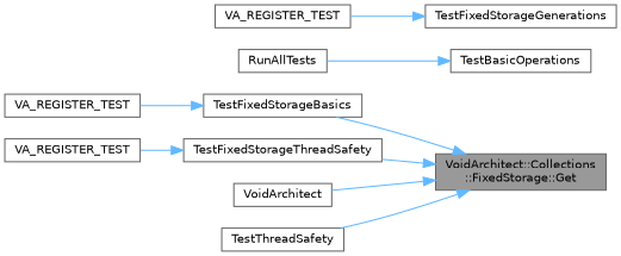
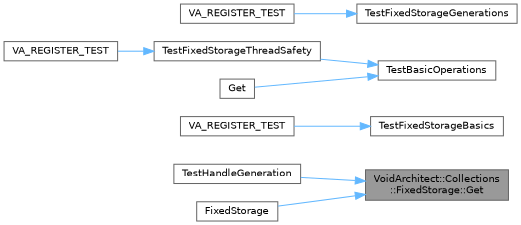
  digraph {
    rankdir=RL
    node [color=grey40 fillcolor=white fontname=Helvetica fontsize=10 shape=box style=filled]
    edge [color=steelblue1 dir=back fontname=Helvetica fontsize=10 labelfontname=Helvetica labelfontsize=10 style=solid]
    n1 [color=gray40 fillcolor=grey60 fontcolor=black height=0.2 label="VoidArchitect::Collections\l::FixedStorage::Get" width=0.4]
    n2 [height=0.2 label=TestFixedStorageBasics width=0.4]
    n3 [height=0.2 label=TestFixedStorageThreadSafety width=0.4]
-   n4 [height=0.2 label=VoidArchitect width=0.4]
-   n5 [height=0.2 label=TestThreadSafety width=0.4]
+   n4 [height=0.2 label=TestHandleGeneration width=0.4]
+   n5 [height=0.2 label=FixedStorage width=0.4]
    n6 [height=0.2 label=TestBasicOperations width=0.4]
-   n7 [height=0.2 label=RunAllTests width=0.4]
+   n7 [height=0.2 label=Get width=0.4]
    n8 [height=0.2 label=VA_REGISTER_TEST width=0.4]
    n9 [height=0.2 label=TestFixedStorageGenerations width=0.4]
    n10 [height=0.2 label=VA_REGISTER_TEST width=0.4]
    n11 [height=0.2 label=VA_REGISTER_TEST width=0.4]
-   n1 -> n2
-   n1 -> n3
+   n6 -> n3
    n1 -> n4
    n1 -> n5
    n2 -> n8
    n3 -> n11
    n6 -> n7
    n9 -> n10
  }
